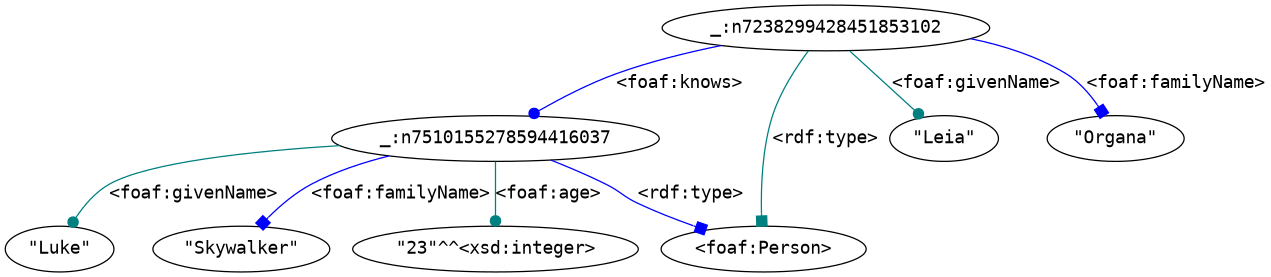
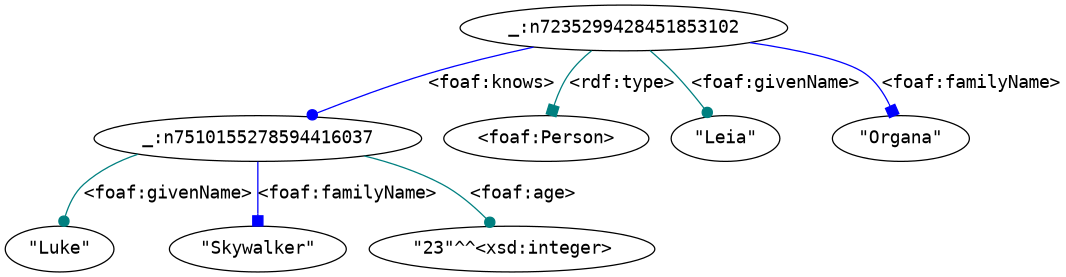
  digraph {
    fontname="DejaVu Sans Mono"
    node [fontname="DejaVu Sans Mono"]
    edge [arrowhead=box color=blue fontname="DejaVu Sans Mono"]
    "_:n7510155278594416037"
    "<foaf:Person>"
    "\"Luke\""
    "\"Skywalker\""
    "\"23\"^^<xsd:integer>"
-   "_:n7235299428451853102" [label="_:n7238299428451853102"]
+   "_:n7235299428451853102"
    "\"Leia\""
    "\"Organa\""
-   "_:n7510155278594416037" -> "<foaf:Person>" [label="<rdf:type>"]
    "_:n7510155278594416037" -> "\"Luke\"" [arrowhead=dot color=teal label="<foaf:givenName>"]
    "_:n7510155278594416037" -> "\"Skywalker\"" [label="<foaf:familyName>"]
    "_:n7510155278594416037" -> "\"23\"^^<xsd:integer>" [arrowhead=dot color=teal label="<foaf:age>"]
    "_:n7235299428451853102" -> "_:n7510155278594416037" [arrowhead=dot label="<foaf:knows>"]
    "_:n7235299428451853102" -> "<foaf:Person>" [color=teal label="<rdf:type>"]
    "_:n7235299428451853102" -> "\"Leia\"" [arrowhead=dot color=teal label="<foaf:givenName>"]
    "_:n7235299428451853102" -> "\"Organa\"" [label="<foaf:familyName>"]
  }
